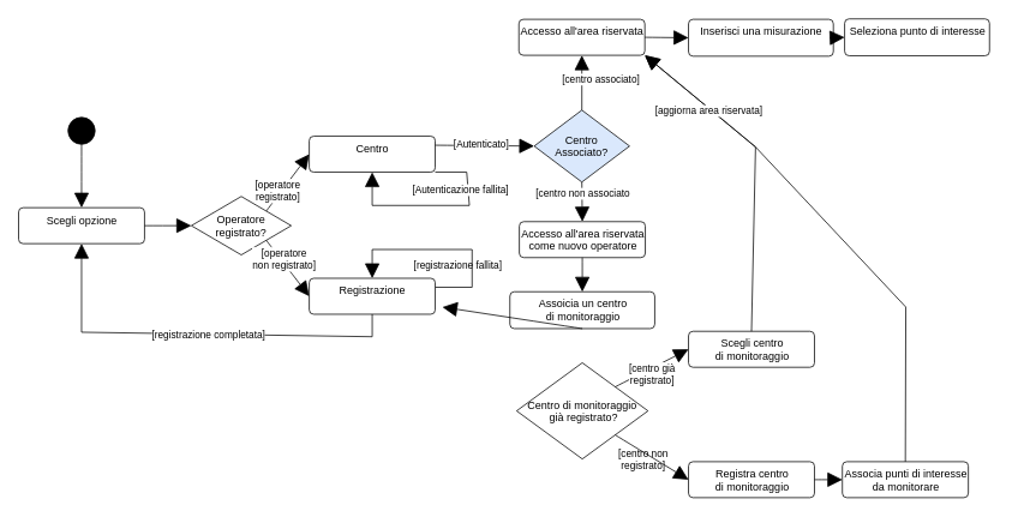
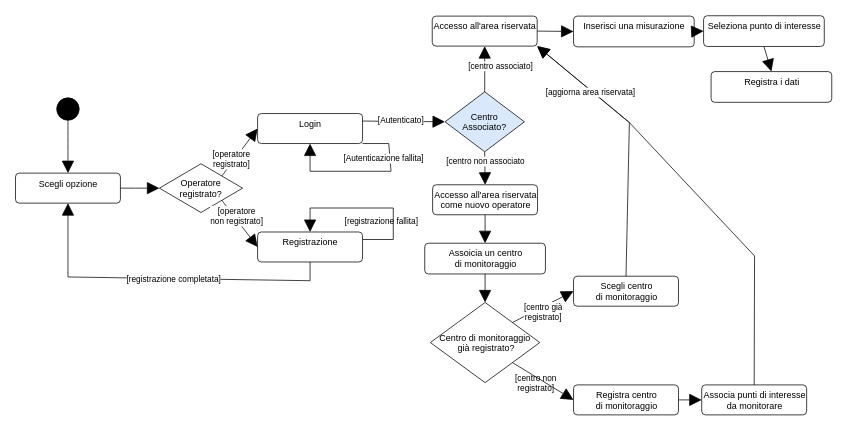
  <mxCell id="0" />
  <mxCell id="1" parent="0" />
  <mxCell id="2" value="" style="html=1;verticalAlign=bottom;labelBackgroundColor=none;endArrow=block;endFill=1;rounded=0;startSize=14;endSize=14;sourcePerimeterSpacing=8;targetPerimeterSpacing=8;exitX=0.5;exitY=0;exitDx=0;exitDy=0;entryX=1;entryY=1;entryDx=0;entryDy=0;" edge="1" parent="1" source="31" target="7"><mxGeometry width="160" relative="1" as="geometry"><mxPoint x="1037" y="431.5" as="sourcePoint" /><mxPoint x="849" y="79" as="targetPoint" /><Array as="points"><mxPoint x="1006" y="341" /><mxPoint x="839" y="163" /></Array></mxGeometry></mxCell>
  <mxCell id="3" value="" style="ellipse;fillColor=strokeColor;" parent="1" vertex="1"><mxGeometry x="75" y="130" width="30" height="30" as="geometry" /></mxCell>
  <mxCell id="4" value="Scegli opzione" style="html=1;align=center;verticalAlign=top;rounded=1;absoluteArcSize=1;arcSize=10;dashed=0;" parent="1" vertex="1"><mxGeometry x="20" y="230.5" width="140" height="40" as="geometry" /></mxCell>
  <mxCell id="5" value="Operatore &#10;registrato?" style="rhombus;" parent="1" vertex="1"><mxGeometry x="212" y="218" width="111" height="65" as="geometry" /></mxCell>
  <mxCell id="6" value="Accesso all'area riservata&lt;br&gt;come nuovo operatore" style="html=1;align=center;verticalAlign=top;rounded=1;absoluteArcSize=1;arcSize=10;dashed=0;" parent="1" vertex="1"><mxGeometry x="576.5" y="246" width="140" height="40" as="geometry" /></mxCell>
  <mxCell id="7" value="Accesso all'area riservata" style="html=1;align=center;verticalAlign=top;rounded=1;absoluteArcSize=1;arcSize=10;dashed=0;" parent="1" vertex="1"><mxGeometry x="576" y="21" width="140" height="40" as="geometry" /></mxCell>
  <mxCell id="8" value="" style="html=1;verticalAlign=bottom;labelBackgroundColor=none;endArrow=block;endFill=1;rounded=0;startSize=14;endSize=14;sourcePerimeterSpacing=8;targetPerimeterSpacing=8;entryX=0.5;entryY=1;entryDx=0;entryDy=0;exitX=1;exitY=1;exitDx=0;exitDy=0;" parent="1" source="12" target="12" edge="1"><mxGeometry width="160" relative="1" as="geometry"><mxPoint x="515" y="189.997" as="sourcePoint" /><mxPoint x="452.558" y="204.712" as="targetPoint" /><Array as="points"><mxPoint x="518" y="191" /><mxPoint x="521" y="228" /><mxPoint x="413" y="228" /></Array></mxGeometry></mxCell>
  <mxCell id="9" value="[Autenticazione fallita]" style="edgeLabel;html=1;align=center;verticalAlign=middle;resizable=0;points=[];" parent="8" vertex="1" connectable="0"><mxGeometry x="-0.341" y="-1" relative="1" as="geometry"><mxPoint x="-11" y="-17" as="offset" /></mxGeometry></mxCell>
  <mxCell id="10" value="[registrazione fallita]" style="html=1;verticalAlign=bottom;labelBackgroundColor=none;endArrow=block;endFill=1;rounded=0;startSize=14;endSize=14;sourcePerimeterSpacing=8;targetPerimeterSpacing=8;exitX=1;exitY=0.25;exitDx=0;exitDy=0;entryX=0.5;entryY=0;entryDx=0;entryDy=0;elbow=vertical;" parent="1" source="11" target="11" edge="1"><mxGeometry x="-0.779" y="15" width="160" relative="1" as="geometry"><mxPoint x="442.536" y="373.47" as="sourcePoint" /><mxPoint x="524" y="393" as="targetPoint" /><Array as="points"><mxPoint x="524" y="319" /><mxPoint x="524" y="277" /><mxPoint x="413" y="277" /></Array><mxPoint as="offset" /></mxGeometry></mxCell>
  <mxCell id="11" value="Registrazione" style="html=1;align=center;verticalAlign=top;rounded=1;absoluteArcSize=1;arcSize=10;dashed=0;" parent="1" vertex="1"><mxGeometry x="343" y="309" width="140" height="40" as="geometry" /></mxCell>
- <mxCell id="12" value="Centro" style="html=1;align=center;verticalAlign=top;rounded=1;absoluteArcSize=1;arcSize=10;dashed=0;" parent="1" vertex="1"><mxGeometry x="343" y="151" width="140" height="40" as="geometry" /></mxCell>
+ <mxCell id="12" value="Login" style="html=1;align=center;verticalAlign=top;rounded=1;absoluteArcSize=1;arcSize=10;dashed=0;" parent="1" vertex="1"><mxGeometry x="343" y="151" width="140" height="40" as="geometry" /></mxCell>
  <mxCell id="13" value="" style="html=1;verticalAlign=bottom;labelBackgroundColor=none;endArrow=block;endFill=1;rounded=0;startSize=14;endSize=14;sourcePerimeterSpacing=8;targetPerimeterSpacing=8;exitX=0.5;exitY=1;exitDx=0;exitDy=0;entryX=0.5;entryY=1;entryDx=0;entryDy=0;" parent="1" source="11" target="4" edge="1"><mxGeometry width="160" relative="1" as="geometry"><mxPoint x="466" y="463" as="sourcePoint" /><mxPoint x="626" y="463" as="targetPoint" /><Array as="points"><mxPoint x="413" y="374" /><mxPoint x="90" y="369" /></Array></mxGeometry></mxCell>
  <mxCell id="14" value="[registrazione completata]" style="edgeLabel;html=1;align=center;verticalAlign=middle;resizable=0;points=[];" parent="13" vertex="1" connectable="0"><mxGeometry x="-0.067" relative="1" as="geometry"><mxPoint as="offset" /></mxGeometry></mxCell>
  <mxCell id="15" value="" style="html=1;verticalAlign=bottom;labelBackgroundColor=none;endArrow=block;endFill=1;rounded=0;startSize=14;endSize=14;sourcePerimeterSpacing=8;targetPerimeterSpacing=8;curved=1;exitX=1;exitY=1;exitDx=0;exitDy=0;entryX=0;entryY=0.5;entryDx=0;entryDy=0;" parent="1" source="5" target="11" edge="1"><mxGeometry width="160" relative="1" as="geometry"><mxPoint x="228" y="408" as="sourcePoint" /><mxPoint x="388" y="408" as="targetPoint" /><Array as="points" /></mxGeometry></mxCell>
  <mxCell id="16" value="[operatore &lt;br&gt;non registrato]" style="edgeLabel;html=1;align=center;verticalAlign=middle;resizable=0;points=[];" parent="15" vertex="1" connectable="0"><mxGeometry x="-0.7" y="17" relative="1" as="geometry"><mxPoint x="-2" y="22" as="offset" /></mxGeometry></mxCell>
  <mxCell id="17" value="" style="html=1;verticalAlign=bottom;labelBackgroundColor=none;endArrow=block;endFill=1;rounded=0;startSize=14;endSize=14;sourcePerimeterSpacing=8;targetPerimeterSpacing=8;curved=1;exitX=1;exitY=0;exitDx=0;exitDy=0;entryX=0;entryY=0.5;entryDx=0;entryDy=0;" parent="1" source="5" target="12" edge="1"><mxGeometry width="160" relative="1" as="geometry"><mxPoint x="-145" y="415" as="sourcePoint" /><mxPoint x="24" y="405" as="targetPoint" /><Array as="points" /></mxGeometry></mxCell>
  <mxCell id="18" value="[operatore &lt;br&gt;registrato]" style="edgeLabel;html=1;align=center;verticalAlign=middle;resizable=0;points=[];" parent="17" vertex="1" connectable="0"><mxGeometry x="-0.611" y="-6" relative="1" as="geometry"><mxPoint x="-2" y="-14" as="offset" /></mxGeometry></mxCell>
  <mxCell id="19" value="" style="html=1;verticalAlign=bottom;labelBackgroundColor=none;endArrow=block;endFill=1;rounded=0;startSize=14;endSize=14;sourcePerimeterSpacing=8;targetPerimeterSpacing=8;curved=1;entryX=0.5;entryY=0;entryDx=0;entryDy=0;exitX=0.5;exitY=1;exitDx=0;exitDy=0;" parent="1" source="3" target="4" edge="1"><mxGeometry width="160" relative="1" as="geometry"><mxPoint x="90" y="87" as="sourcePoint" /><mxPoint x="74" y="402" as="targetPoint" /></mxGeometry></mxCell>
  <mxCell id="20" value="" style="html=1;verticalAlign=bottom;labelBackgroundColor=none;endArrow=block;endFill=1;rounded=0;startSize=14;endSize=14;sourcePerimeterSpacing=8;targetPerimeterSpacing=8;curved=1;exitX=1;exitY=0.5;exitDx=0;exitDy=0;entryX=0;entryY=0.5;entryDx=0;entryDy=0;" parent="1" source="4" target="5" edge="1"><mxGeometry width="160" relative="1" as="geometry"><mxPoint x="100" y="361" as="sourcePoint" /><mxPoint x="260" y="361" as="targetPoint" /></mxGeometry></mxCell>
  <mxCell id="21" value="Centro&#10;Associato?" style="rhombus;fillColor=#dae8fc;" parent="1" vertex="1"><mxGeometry x="593" y="122" width="106" height="80" as="geometry" /></mxCell>
  <mxCell id="22" value="" style="html=1;verticalAlign=bottom;labelBackgroundColor=none;endArrow=block;endFill=1;rounded=0;startSize=14;endSize=14;sourcePerimeterSpacing=8;targetPerimeterSpacing=8;curved=1;exitX=1;exitY=0.25;exitDx=0;exitDy=0;entryX=0;entryY=0.5;entryDx=0;entryDy=0;" parent="1" source="12" target="21" edge="1"><mxGeometry width="160" relative="1" as="geometry"><mxPoint x="569" y="122" as="sourcePoint" /><mxPoint x="729" y="122" as="targetPoint" /></mxGeometry></mxCell>
  <mxCell id="23" value="[Autenticato]" style="edgeLabel;html=1;align=center;verticalAlign=middle;resizable=0;points=[];" parent="22" vertex="1" connectable="0"><mxGeometry x="-0.328" y="3" relative="1" as="geometry"><mxPoint x="13" y="1" as="offset" /></mxGeometry></mxCell>
  <mxCell id="24" value="" style="html=1;verticalAlign=bottom;labelBackgroundColor=none;endArrow=block;endFill=1;rounded=0;startSize=14;endSize=14;sourcePerimeterSpacing=8;targetPerimeterSpacing=8;exitX=0.5;exitY=0;exitDx=0;exitDy=0;entryX=0.5;entryY=1;entryDx=0;entryDy=0;" parent="1" source="21" target="7" edge="1"><mxGeometry width="160" relative="1" as="geometry"><mxPoint x="614" y="-10" as="sourcePoint" /><mxPoint x="774" y="-10" as="targetPoint" /><Array as="points" /></mxGeometry></mxCell>
  <mxCell id="25" value="[centro associato]" style="edgeLabel;html=1;align=center;verticalAlign=middle;resizable=0;points=[];" parent="24" vertex="1" connectable="0"><mxGeometry x="0.157" y="-20" relative="1" as="geometry"><mxPoint as="offset" /></mxGeometry></mxCell>
  <mxCell id="26" value="" style="html=1;verticalAlign=bottom;labelBackgroundColor=none;endArrow=block;endFill=1;rounded=0;startSize=14;endSize=14;sourcePerimeterSpacing=8;targetPerimeterSpacing=8;exitX=0.5;exitY=1;exitDx=0;exitDy=0;entryX=0.5;entryY=0;entryDx=0;entryDy=0;" parent="1" source="21" target="6" edge="1"><mxGeometry width="160" relative="1" as="geometry"><mxPoint x="604" y="344" as="sourcePoint" /><mxPoint x="764" y="344" as="targetPoint" /><Array as="points" /></mxGeometry></mxCell>
  <mxCell id="27" value="[centro non associato" style="edgeLabel;html=1;align=center;verticalAlign=middle;resizable=0;points=[];" parent="26" vertex="1" connectable="0"><mxGeometry x="-0.614" y="10" relative="1" as="geometry"><mxPoint x="-10" y="5" as="offset" /></mxGeometry></mxCell>
  <mxCell id="28" value="Assoicia un centro &lt;br&gt;di monitoraggio" style="html=1;align=center;verticalAlign=top;rounded=1;absoluteArcSize=1;arcSize=10;dashed=0;" parent="1" vertex="1"><mxGeometry x="566" y="324" width="161" height="41" as="geometry" /></mxCell>
  <mxCell id="29" value="Centro di monitoraggio&#10; già registrato?" style="rhombus;" parent="1" vertex="1"><mxGeometry x="573.5" y="403" width="146" height="107" as="geometry" /></mxCell>
  <mxCell id="30" value="Registra centro &lt;br&gt;di monitoraggio" style="html=1;align=center;verticalAlign=top;rounded=1;absoluteArcSize=1;arcSize=10;dashed=0;" parent="1" vertex="1"><mxGeometry x="764.5" y="513" width="140" height="40" as="geometry" /></mxCell>
  <mxCell id="31" value="Associa punti di interesse&lt;br&gt;da monitorare" style="html=1;align=center;verticalAlign=top;rounded=1;absoluteArcSize=1;arcSize=10;dashed=0;" parent="1" vertex="1"><mxGeometry x="935.5" y="513" width="140" height="40" as="geometry" /></mxCell>
  <mxCell id="32" value="Scegli centro &lt;br&gt;di monitoraggio" style="html=1;align=center;verticalAlign=top;rounded=1;absoluteArcSize=1;arcSize=10;dashed=0;" parent="1" vertex="1"><mxGeometry x="764.5" y="368" width="140" height="40" as="geometry" /></mxCell>
  <mxCell id="33" value="" style="html=1;verticalAlign=bottom;labelBackgroundColor=none;endArrow=block;endFill=1;rounded=0;startSize=14;endSize=14;sourcePerimeterSpacing=8;targetPerimeterSpacing=8;curved=1;exitX=0.5;exitY=1;exitDx=0;exitDy=0;entryX=0.5;entryY=0;entryDx=0;entryDy=0;" parent="1" source="6" target="28" edge="1"><mxGeometry width="160" relative="1" as="geometry"><mxPoint x="917.5" y="451" as="sourcePoint" /><mxPoint x="1077.5" y="451" as="targetPoint" /></mxGeometry></mxCell>
- <mxCell id="34" value="" style="html=1;verticalAlign=bottom;labelBackgroundColor=none;endArrow=block;endFill=1;rounded=0;startSize=14;endSize=14;sourcePerimeterSpacing=8;targetPerimeterSpacing=8;curved=1;exitX=0.5;exitY=1;exitDx=0;exitDy=0;" parent="1" source="28" target="11" edge="1"><mxGeometry width="160" relative="1" as="geometry"><mxPoint x="1030.5" y="439" as="sourcePoint" /><mxPoint x="1190.5" y="439" as="targetPoint" /></mxGeometry></mxCell>
+ <mxCell id="34" value="" style="html=1;verticalAlign=bottom;labelBackgroundColor=none;endArrow=block;endFill=1;rounded=0;startSize=14;endSize=14;sourcePerimeterSpacing=8;targetPerimeterSpacing=8;curved=1;exitX=0.5;exitY=1;exitDx=0;exitDy=0;entryX=0.5;entryY=0;entryDx=0;entryDy=0;" parent="1" source="28" target="29" edge="1"><mxGeometry width="160" relative="1" as="geometry"><mxPoint x="1030.5" y="439" as="sourcePoint" /><mxPoint x="1190.5" y="439" as="targetPoint" /></mxGeometry></mxCell>
  <mxCell id="35" value="[centro non &lt;br&gt;registrato]" style="html=1;verticalAlign=bottom;labelBackgroundColor=none;endArrow=block;endFill=1;rounded=0;startSize=14;endSize=14;sourcePerimeterSpacing=8;targetPerimeterSpacing=8;curved=1;exitX=1;exitY=1;exitDx=0;exitDy=0;entryX=0;entryY=0.5;entryDx=0;entryDy=0;" parent="1" source="29" target="30" edge="1"><mxGeometry x="0.021" y="-20" width="160" relative="1" as="geometry"><mxPoint x="1157.5" y="605" as="sourcePoint" /><mxPoint x="1317.5" y="605" as="targetPoint" /><Array as="points" /><mxPoint as="offset" /></mxGeometry></mxCell>
  <mxCell id="36" value="" style="html=1;verticalAlign=bottom;labelBackgroundColor=none;endArrow=block;endFill=1;rounded=0;startSize=14;endSize=14;sourcePerimeterSpacing=8;targetPerimeterSpacing=8;curved=1;entryX=0;entryY=0.5;entryDx=0;entryDy=0;exitX=1;exitY=0;exitDx=0;exitDy=0;" parent="1" source="29" target="32" edge="1"><mxGeometry width="160" relative="1" as="geometry"><mxPoint x="747.5" y="568" as="sourcePoint" /><mxPoint x="1250.5" y="111" as="targetPoint" /><Array as="points" /></mxGeometry></mxCell>
  <mxCell id="37" value="[centro già &lt;br&gt;registrato]" style="edgeLabel;html=1;align=center;verticalAlign=middle;resizable=0;points=[];" parent="36" vertex="1" connectable="0"><mxGeometry x="-0.072" y="-6" relative="1" as="geometry"><mxPoint as="offset" /></mxGeometry></mxCell>
  <mxCell id="38" value="" style="html=1;verticalAlign=bottom;labelBackgroundColor=none;endArrow=block;endFill=1;rounded=0;startSize=14;endSize=14;sourcePerimeterSpacing=8;targetPerimeterSpacing=8;curved=1;exitX=1;exitY=0.5;exitDx=0;exitDy=0;entryX=0;entryY=0.5;entryDx=0;entryDy=0;" parent="1" source="30" target="31" edge="1"><mxGeometry width="160" relative="1" as="geometry"><mxPoint x="1116.5" y="611" as="sourcePoint" /><mxPoint x="1276.5" y="611" as="targetPoint" /></mxGeometry></mxCell>
  <mxCell id="39" value="" style="html=1;verticalAlign=bottom;labelBackgroundColor=none;endArrow=block;endFill=1;rounded=0;startSize=14;endSize=14;sourcePerimeterSpacing=8;targetPerimeterSpacing=8;exitX=0.5;exitY=0;exitDx=0;exitDy=0;entryX=1;entryY=1;entryDx=0;entryDy=0;" parent="1" source="32" target="7" edge="1"><mxGeometry width="160" relative="1" as="geometry"><mxPoint x="1628" y="226" as="sourcePoint" /><mxPoint x="1788" y="226" as="targetPoint" /><Array as="points"><mxPoint x="839" y="163" /></Array></mxGeometry></mxCell>
  <mxCell id="40" value="[aggiorna area riservata]" style="edgeLabel;html=1;align=center;verticalAlign=middle;resizable=0;points=[];" parent="39" vertex="1" connectable="0"><mxGeometry x="0.109" y="-1" relative="1" as="geometry"><mxPoint x="-53" y="-44" as="offset" /></mxGeometry></mxCell>
  <mxCell id="41" value="Inserisci una misurazione" style="html=1;align=center;verticalAlign=top;rounded=1;absoluteArcSize=1;arcSize=10;dashed=0;" parent="1" vertex="1"><mxGeometry x="764.5" y="21" width="161" height="41" as="geometry" /></mxCell>
  <mxCell id="42" value="Seleziona punto di interesse" style="html=1;align=center;verticalAlign=top;rounded=1;absoluteArcSize=1;arcSize=10;dashed=0;" parent="1" vertex="1"><mxGeometry x="938" y="20.5" width="161" height="41" as="geometry" /></mxCell>
+ <mxCell id="43" value="Registra i dati" style="html=1;align=center;verticalAlign=top;rounded=1;absoluteArcSize=1;arcSize=10;dashed=0;" parent="1" vertex="1"><mxGeometry x="948" y="95" width="161" height="41" as="geometry" /></mxCell>
  <mxCell id="44" value="" style="html=1;verticalAlign=bottom;labelBackgroundColor=none;endArrow=block;endFill=1;rounded=0;startSize=14;endSize=14;sourcePerimeterSpacing=8;targetPerimeterSpacing=8;curved=1;exitX=1;exitY=0.5;exitDx=0;exitDy=0;entryX=0;entryY=0.5;entryDx=0;entryDy=0;" parent="1" source="7" target="41" edge="1"><mxGeometry width="160" relative="1" as="geometry"><mxPoint x="975" y="123" as="sourcePoint" /><mxPoint x="1135" y="123" as="targetPoint" /></mxGeometry></mxCell>
  <mxCell id="45" value="" style="html=1;verticalAlign=bottom;labelBackgroundColor=none;endArrow=block;endFill=1;rounded=0;startSize=14;endSize=14;sourcePerimeterSpacing=8;targetPerimeterSpacing=8;curved=1;exitX=1;exitY=0.5;exitDx=0;exitDy=0;entryX=0;entryY=0.5;entryDx=0;entryDy=0;" parent="1" source="41" edge="1" target="42"><mxGeometry width="160" relative="1" as="geometry"><mxPoint x="1286" y="79" as="sourcePoint" /><mxPoint x="1163" y="49" as="targetPoint" /></mxGeometry></mxCell>
+ <mxCell id="46" value="" style="html=1;verticalAlign=bottom;labelBackgroundColor=none;endArrow=block;endFill=1;rounded=0;startSize=14;endSize=14;sourcePerimeterSpacing=8;targetPerimeterSpacing=8;curved=1;exitX=0.5;exitY=1;exitDx=0;exitDy=0;entryX=0.5;entryY=0;entryDx=0;entryDy=0;" parent="1" source="42" target="43" edge="1"><mxGeometry width="160" relative="1" as="geometry"><mxPoint x="1608" y="155" as="sourcePoint" /><mxPoint x="1768" y="155" as="targetPoint" /></mxGeometry></mxCell>
